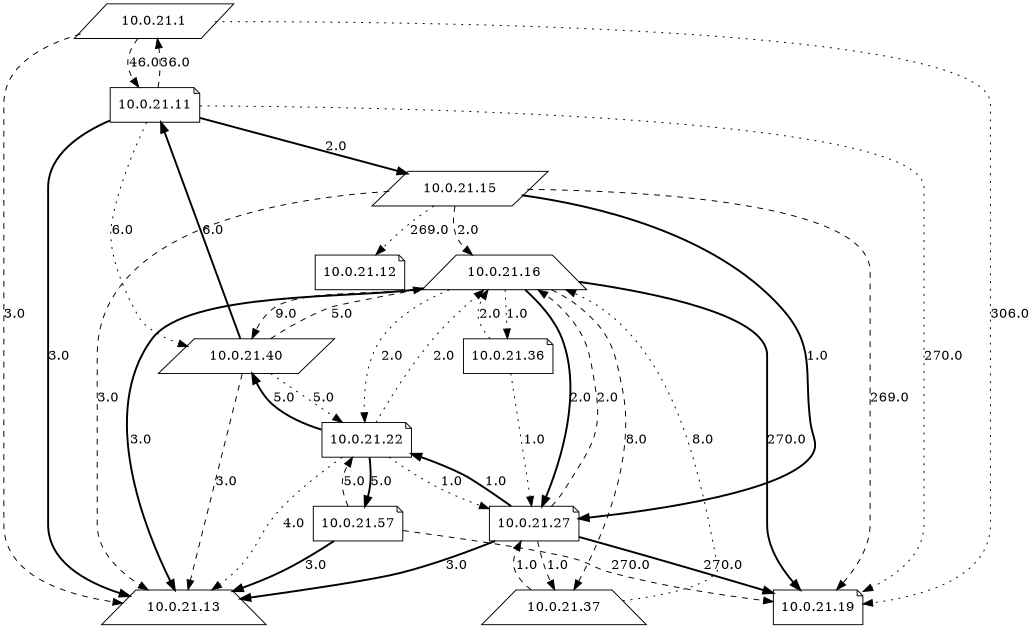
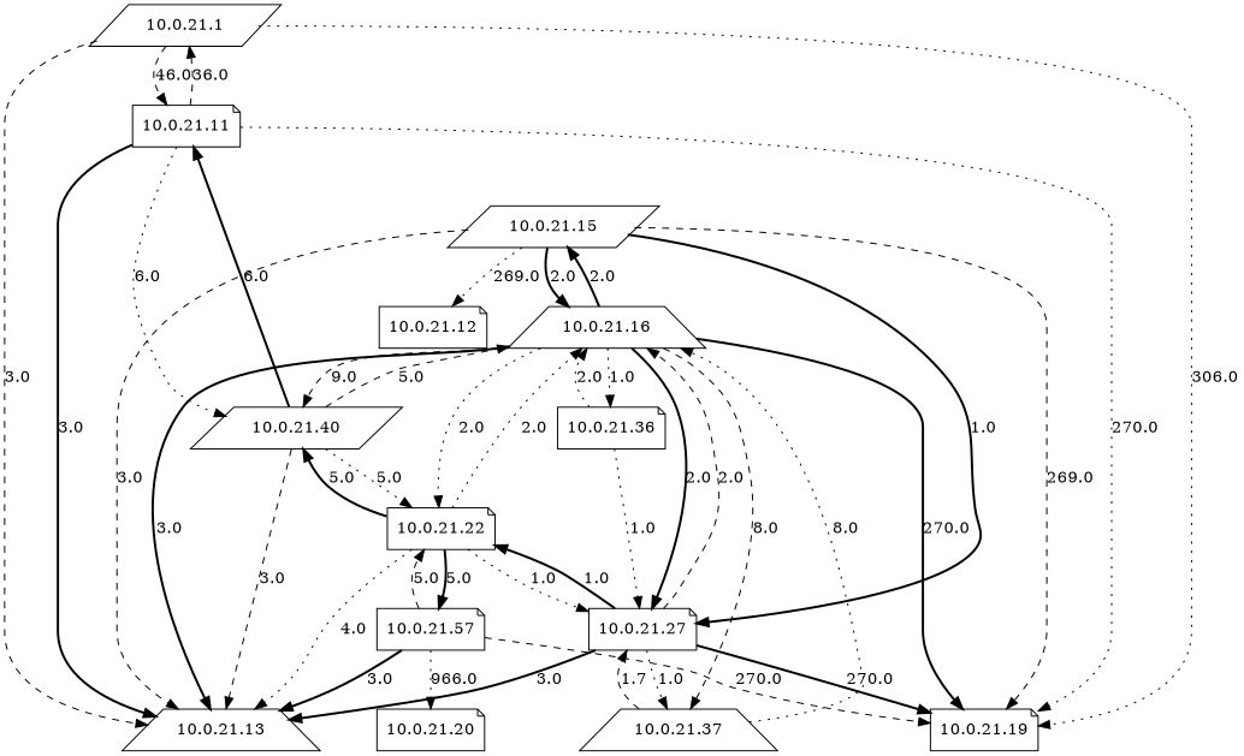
  digraph {
    node [shape=note]
    edge [style=dotted]
    n1 [label="10.0.21.1" shape=parallelogram]
    n2 [label="10.0.21.11"]
    n3 [label="10.0.21.13" shape=trapezium]
    n4 [label="10.0.21.19"]
    n5 [label="10.0.21.40" shape=parallelogram]
    n6 [label="10.0.21.22"]
    n7 [label="10.0.21.16" shape=trapezium]
    n8 [label="10.0.21.27"]
    n9 [label="10.0.21.37" shape=trapezium]
    n10 [label="10.0.21.57"]
    n11 [label="10.0.21.15" shape=parallelogram]
    n12 [label="10.0.21.36"]
    n13 [label="10.0.21.12"]
+   n14 [label="10.0.21.20"]
    n1 -> n2 [label=46.0 style=dashed]
    n1 -> n3 [label=3.0 style=dashed]
    n1 -> n4 [label=306.0]
    n2 -> n1 [label=36.0 style=dashed]
    n2 -> n3 [label=3.0 style=bold]
    n2 -> n4 [label=270.0]
    n2 -> n5 [label=6.0]
    n5 -> n2 [label=6.0 style=bold]
    n5 -> n3 [label=3.0 style=dashed]
    n5 -> n6 [label=5.0]
    n5 -> n7 [label=5.0 style=dashed]
    n6 -> n3 [label=4.0]
    n6 -> n5 [label=5.0 style=bold]
    n6 -> n7 [label=2.0]
    n6 -> n8 [label=1.0]
    n6 -> n10 [label=5.0 style=bold]
    n7 -> n3 [label=3.0 style=bold]
    n7 -> n4 [label=270.0 style=bold]
    n7 -> n5 [label=9.0 style=dashed]
    n7 -> n6 [label=2.0]
    n7 -> n8 [label=2.0 style=bold]
    n7 -> n9 [label=8.0 style=dashed]
-   n2 -> n11 [label=2.0 style=bold]
+   n7 -> n11 [label=2.0 style=bold]
    n7 -> n12 [label=1.0]
    n8 -> n3 [label=3.0 style=bold]
    n8 -> n4 [label=270.0 style=bold]
    n8 -> n6 [label=1.0 style=bold]
    n8 -> n7 [label=2.0 style=dashed]
-   n8 -> n9 [label=1.0 style=dashed]
+   n8 -> n9 [label=1.0]
    n9 -> n7 [label=8.0]
-   n9 -> n8 [label=1.0 style=dashed]
+   n9 -> n8 [label=1.7 style=dashed]
    n10 -> n3 [label=3.0 style=bold]
    n10 -> n4 [label=270.0 style=dashed]
    n10 -> n6 [label=5.0 style=dashed]
+   n10 -> n14 [label=966.0]
    n11 -> n3 [label=3.0 style=dashed]
    n11 -> n4 [label=269.0 style=dashed]
-   n11 -> n7 [label=2.0 style=dashed]
+   n11 -> n7 [label=2.0 style=bold]
    n11 -> n8 [label=1.0 style=bold]
    n11 -> n13 [label=269.0]
    n12 -> n7 [label=2.0]
    n12 -> n8 [label=1.0]
  }
